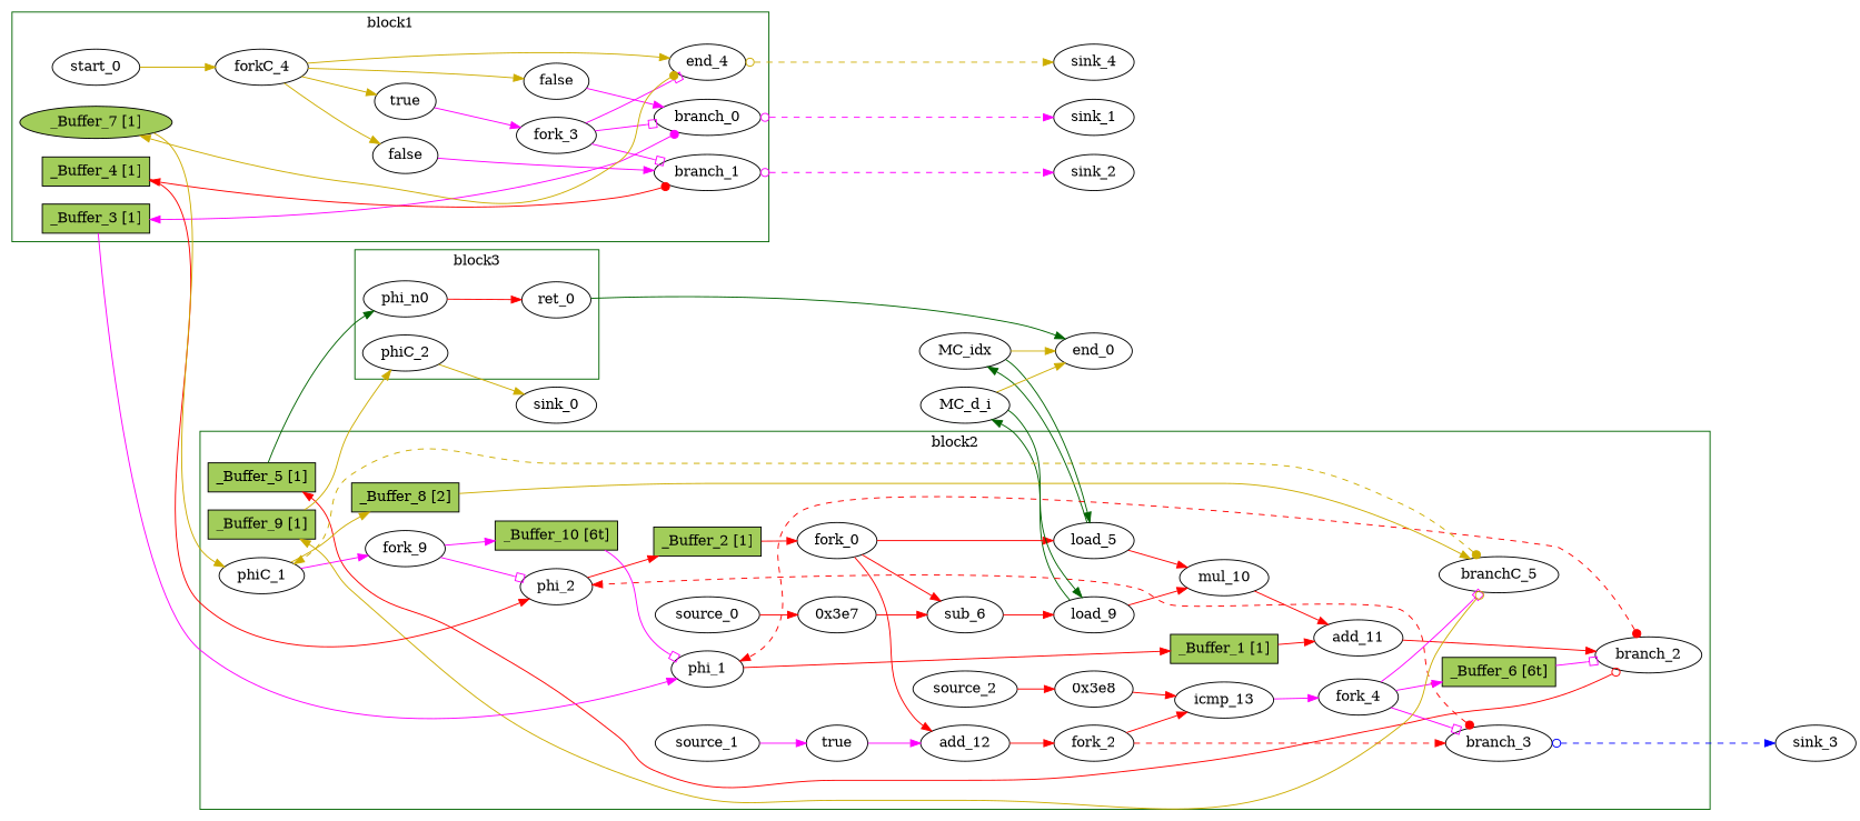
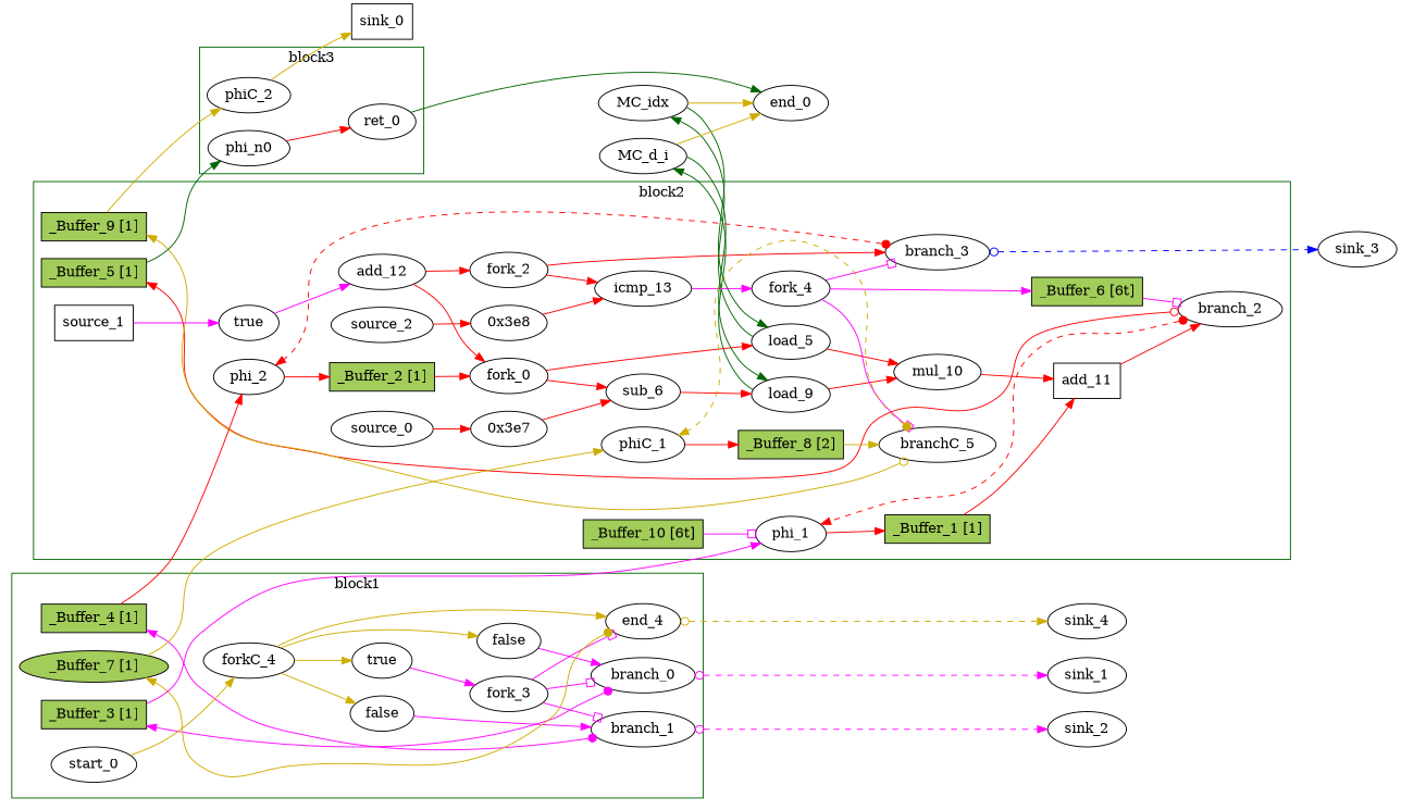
  digraph {
    rankdir=LR
    node [bbID=2 in="in1:1" out="out1:1" shape=oval type=Buffer]
    edge [arrowhead=normal color=red from=out1 to=in1]
    phi_1 [delay=0.366 in="in1?:1 in2:32 in3:32" out="out1:32" retimingDiff=6 type=Mux]
    phi_2 [delay=0.366 in="in1?:1 in2:10 in3:10" out="out1:10" type=Mux]
    load_5 [in="in1:32 in2:10" latency=2 offset=0 op=mc_load_op out="out1:32 out2:10" portID=0 retimingDiff=2 type=Operator]
    n4 [in="in1:10" label="0x3e7" out="out1:10" retimingDiff=1 type=Constant value="0x3e7"]
    sub_6 [delay=1.693 in="in1:32 in2:32" op=sub_op out="out1:32" retimingDiff=1 type=Operator]
    load_9 [in="in1:32 in2:32" latency=2 offset=0 op=mc_load_op out="out1:32 out2:32" portID=0 retimingDiff=2 type=Operator]
    mul_10 [in="in1:32 in2:32" latency=4 op=mul_op out="out1:32" retimingDiff=4 type=Operator]
-   add_11 [delay=1.693 in="in1:32 in2:32" op=add_op out="out1:32" retimingDiff=7 type=Operator]
+   add_11 [delay=1.693 in="in1:32 in2:32" op=add_op out="out1:32" retimingDiff=7 shape=box type=Operator]
    n9 [label=true retimingDiff=1 type=Constant value="0x1"]
    add_12 [delay=1.693 in="in1:10 in2:10" op=add_op out="out1:10" retimingDiff=1 type=Operator]
    n11 [in="in1:10" label="0x3e8" out="out1:10" retimingDiff=1 type=Constant value="0x3e8"]
    icmp_13 [delay=1.53 in="in1:10 in2:10" op=icmp_ult_op retimingDiff=1 type=Operator]
    fork_0 [in="in1:10" out="out1:10 out2:10 out3:10" retimingDiff=1 type=Fork]
    fork_2 [in="in1:10" out="out1:10 out2:10" retimingDiff=1 type=Fork]
    branch_2 [in="in1:32 in2?:1" out="out1+:32 out2-:32" retimingDiff=7 type=Branch]
    branch_3 [in="in1:10 in2?:1" out="out1+:10 out2-:10" retimingDiff=1 type=Branch]
    fork_4 [out="out1:1 out2:1 out3:1" retimingDiff=1 type=Fork]
    phiC_1 [delay=0.166 in="in1:0 in2:0" out="out1:0 out2?:1" type=CntrlMerge]
    branchC_5 [in="in1:0 in2?:1" out="out1+:0 out2-:0" retimingDiff=1 type=Branch]
    source_0 [out="out1:10" retimingDiff=1 type=Source in=""]
-   source_1 [retimingDiff=1 type=Source in=""]
+   source_1 [retimingDiff=1 shape=box type=Source in=""]
    source_2 [out="out1:10" retimingDiff=1 type=Source in=""]
-   fork_9 [out="out1:1 out2:1" type=Fork]
    n24 [fillcolor=darkolivegreen3 height=0.4 in="in1:32" label="_Buffer_1 [1]" out="out1:32" shape=box slots=1 style=filled transparent=false]
    n25 [fillcolor=darkolivegreen3 height=0.4 in="in1:10" label="_Buffer_2 [1]" out="out1:10" shape=box slots=1 style=filled transparent=false]
    n26 [fillcolor=darkolivegreen3 height=0.4 in="in1:32" label="_Buffer_5 [1]" out="out1:32" shape=box slots=1 style=filled transparent=false]
    n27 [fillcolor=darkolivegreen3 height=0.4 label="_Buffer_6 [6t]" shape=box slots=6 style=filled transparent=true]
    n28 [fillcolor=darkolivegreen3 height=0.4 in="in1:0" label="_Buffer_8 [2]" out="out1:0" shape=box slots=2 style=filled transparent=false]
    n29 [fillcolor=darkolivegreen3 height=0.4 in="in1:0" label="_Buffer_9 [1]" out="out1:0" shape=box slots=1 style=filled transparent=false]
    n30 [fillcolor=darkolivegreen3 height=0.4 label="_Buffer_10 [6t]" shape=box slots=6 style=filled transparent=true]
    n31 [bbID=1 label=true type=Constant value="0x1"]
    n32 [bbID=1 label=false type=Constant value="0x0"]
    n33 [bbID=1 label=false type=Constant value="0x0"]
    branch_0 [bbID=1 in="in1:1 in2?:1" out="out1+:1 out2-:1" type=Branch]
    branch_1 [bbID=1 in="in1:1 in2?:1" out="out1+:1 out2-:1" type=Branch]
    fork_3 [bbID=1 out="out1:1 out2:1 out3:1" type=Fork]
    start_0 [bbID=1 in="in1:0" out="out1:0" type=Entry]
    n38 [bbID=1 in="in1:0" label=forkC_4 out="out1:0 out2:0 out3:0 out4:0" type=Fork]
    n39 [bbID=1 in="in1:0 in2?:1" label=end_4 out="out1+:0 out2-:0" type=Branch]
    n40 [bbID=1 fillcolor=darkolivegreen3 height=0.4 label="_Buffer_3 [1]" shape=box slots=1 style=filled transparent=false]
    n41 [bbID=1 fillcolor=darkolivegreen3 height=0.4 label="_Buffer_4 [1]" shape=box slots=1 style=filled transparent=false]
    n42 [bbID=1 fillcolor=darkolivegreen3 height=0.4 in="in1:0" label="_Buffer_7 [1]" out="out1:0" shape=ellipse slots=1 style=filled transparent=false]
    ret_0 [bbID=3 in="in1:32" op=ret_op out="out1:32" type=Operator]
    phi_n0 [bbID=3 in="in1:32" out="out1:32" type=Merge]
    phiC_2 [bbID=3 delay=0.166 in="in1:0" out="out1:0" type=Merge]
    MC_idx [bbID=0 bbcount=0 in="in1:10*l0a" ldcount=1 memory=idx out="out1:32*l0d out2:0*e" stcount=0 type=MC shape=""]
    MC_d_i [bbID=0 bbcount=0 in="in1:32*l0a" ldcount=1 memory=d_i out="out1:32*l0d out2:0*e" stcount=0 type=MC shape=""]
    sink_3 [bbID=0 in="in1:10" type=Sink out=""]
    sink_1 [bbID=0 type=Sink out=""]
    sink_2 [bbID=0 type=Sink out=""]
    sink_4 [bbID=0 in="in1:0" type=Sink out=""]
    end_0 [bbID=0 in="in1:0*e in2:0*e in3:32" out="out1:32" type=Exit]
-   sink_0 [bbID=0 in="in1:0" type=Sink out=""]
+   sink_0 [bbID=0 in="in1:0" shape=box type=Sink out=""]
    subgraph cluster_1 {
      color=darkgreen
      label=block2
      phi_1
      phi_2
      load_5
      n4
      sub_6
      load_9
      mul_10
      add_11
      n9
      add_12
      n11
      icmp_13
      fork_0
      fork_2
      branch_2
      branch_3
      fork_4
      phiC_1
      branchC_5
      source_0
      source_1
      source_2
-     fork_9
      n24
      n25
      n26
      n27
      n28
      n29
      n30
    }
    subgraph cluster_2 {
      color=darkgreen
      label=block1
      n31
      n32
      n33
      branch_0
      branch_1
      fork_3
      start_0
      n38
      n39
      n40
      n41
      n42
    }
    subgraph cluster_3 {
      color=darkgreen
      label=block3
      ret_0
      phi_n0
      phiC_2
    }
    phi_1 -> n24
    phi_2 -> n25
    load_5 -> mul_10
    load_5 -> MC_idx [color=darkgreen from=out2]
    n4 -> sub_6
    sub_6 -> load_9 [to=in2]
    load_9 -> mul_10 [to=in2]
    load_9 -> MC_d_i [color=darkgreen from=out2]
    mul_10 -> add_11 [to=in2]
    add_11 -> branch_2
    n9 -> add_12 [color=magenta to=in2]
    add_12 -> fork_2
    n11 -> icmp_13 [to=in2]
    icmp_13 -> fork_4 [color=magenta]
    fork_0 -> load_5 [from=out3 to=in2]
    fork_0 -> sub_6 [to=in2]
-   fork_0 -> add_12 [from=out2]
+   add_12 -> fork_0 [from=out2]
    fork_2 -> icmp_13
-   fork_2 -> branch_3 [from=out2 style=dashed]
+   fork_2 -> branch_3 [from=out2]
    branch_2 -> phi_1 [arrowtail=dot constraint=false dir=both minlen=3 style=dashed to=in3]
    branch_2 -> n26 [arrowtail=odot constraint=false dir=both from=out2]
    branch_3 -> phi_2 [arrowtail=dot constraint=false dir=both minlen=3 style=dashed to=in3]
    branch_3 -> sink_3 [arrowtail=odot color=blue dir=both from=out2 minlen=3 style=dashed]
    fork_4 -> branch_3 [arrowhead=obox color=magenta to=in2]
    fork_4 -> branchC_5 [arrowhead=obox color=magenta from=out3 to=in2]
    fork_4 -> n27 [color=magenta from=out2]
-   phiC_1 -> fork_9 [color=magenta from=out2]
-   phiC_1 -> n28 [color=gold3]
+   phiC_1 -> n28
    branchC_5 -> phiC_1 [arrowtail=dot color=gold3 constraint=false dir=both minlen=3 style=dashed to=in2]
    branchC_5 -> n29 [arrowtail=odot color=gold3 constraint=false dir=both from=out2]
    source_0 -> n4
    source_1 -> n9 [color=magenta]
    source_2 -> n11
-   fork_9 -> phi_2 [arrowhead=obox color=magenta from=out2]
-   fork_9 -> n30 [color=magenta]
    n24 -> add_11
    n25 -> fork_0
    n26 -> phi_n0 [color=darkgreen]
    n27 -> branch_2 [arrowhead=obox color=magenta to=in2]
    n28 -> branchC_5 [color=gold3]
    n29 -> phiC_2 [color=gold3]
    n30 -> phi_1 [arrowhead=obox color=magenta]
    n31 -> fork_3 [color=magenta]
    n32 -> branch_0 [color=magenta]
    n33 -> branch_1 [color=magenta]
    branch_0 -> n40 [arrowtail=dot color=magenta constraint=false dir=both]
    branch_0 -> sink_1 [arrowtail=odot color=magenta dir=both from=out2 minlen=3 style=dashed]
-   branch_1 -> n41 [arrowtail=dot constraint=false dir=both]
+   branch_1 -> n41 [arrowtail=dot color=magenta constraint=false dir=both]
    branch_1 -> sink_2 [arrowtail=odot color=magenta dir=both from=out2 minlen=3 style=dashed]
    fork_3 -> branch_0 [arrowhead=obox color=magenta from=out2 to=in2]
    fork_3 -> branch_1 [arrowhead=obox color=magenta to=in2]
    fork_3 -> n39 [arrowhead=obox color=magenta from=out3 to=in2]
    start_0 -> n38 [color=gold3]
    n38 -> n31 [color=gold3 from=out4]
    n38 -> n32 [color=gold3]
    n38 -> n33 [color=gold3 from=out2]
    n38 -> n39 [color=gold3 from=out3]
    n39 -> n42 [arrowtail=dot color=gold3 constraint=false dir=both]
    n39 -> sink_4 [arrowtail=odot color=gold3 dir=both from=out2 minlen=3 style=dashed]
    n40 -> phi_1 [color=magenta to=in2]
    n41 -> phi_2 [to=in2]
    n42 -> phiC_1 [color=gold3]
    ret_0 -> end_0 [color=darkgreen to=in3]
    phi_n0 -> ret_0
    phiC_2 -> sink_0 [color=gold3]
    MC_idx -> load_5 [color=darkgreen]
    MC_idx -> end_0 [color=gold3 from=out2]
    MC_d_i -> load_9 [color=darkgreen]
    MC_d_i -> end_0 [color=gold3 from=out2 to=in2]
  }
